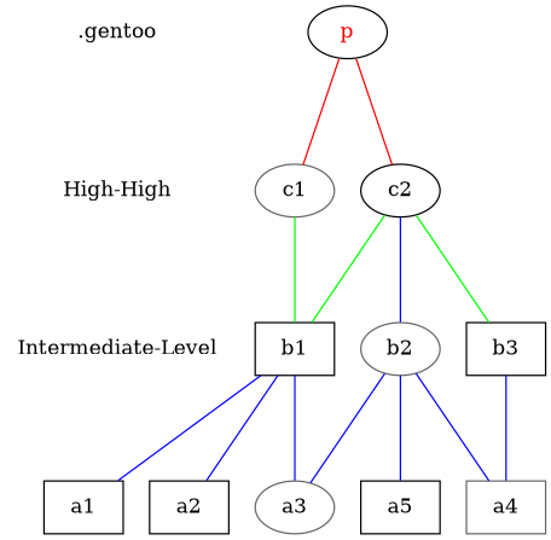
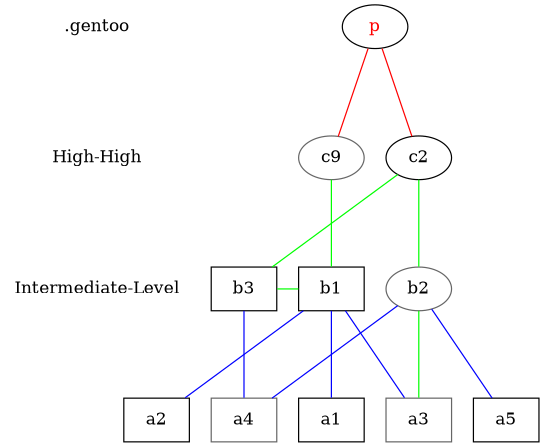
  graph {
    ranksep=1
    splines=polyline
    node [color=black shape=rectangle]
    edge [color=blue]
    ".gentoo" [color=gray40 shape=none]
    n2 [label="High-High" shape=none]
    "Intermediate-Level" [shape=none]
    a1
    a2
-   a3 [color=gray40 shape=ellipse]
+   a3 [color=gray40]
    a4 [color=gray40]
    a5
    b1 [shape=box]
    b2 [color=gray40 shape=""]
    b3 [shape=box]
-   c1 [color=gray40 shape=""]
+   c1 [color=gray40 label=c9 shape=""]
    c2 [shape=""]
    n14 [fontcolor=red label=p shape=ellipse]
    subgraph sub_1 {
      ".gentoo"
      n2
      "Intermediate-Level"
    }
    subgraph sub_2 {
      rank=same
      a1
      a2
      a3
      a4
      a5
    }
    subgraph sub_3 {
      rank=same
      "Intermediate-Level"
      b1
      b2
      b3
    }
    subgraph sub_4 {
      rank=same
      n2
      c1
      c2
    }
    subgraph sub_5 {
      rank=same
      ".gentoo"
      n14
    }
    ".gentoo" -- n2 [style=invis color=""]
    n2 -- "Intermediate-Level" [style=invis color=""]
    b1 -- a1
    b1 -- a2
    b1 -- a3
-   b2 -- a3
+   b2 -- a3 [color=green]
    b2 -- a4
    b2 -- a5
    b3 -- a4
    c1 -- b1 [color=green]
-   c2 -- b1 [color=green]
-   c2 -- b2
+   b3 -- b1 [color=green]
+   c2 -- b2 [color=green]
    c2 -- b3 [color=green]
    n14 -- c1 [color=red]
    n14 -- c2 [color=red]
  }
